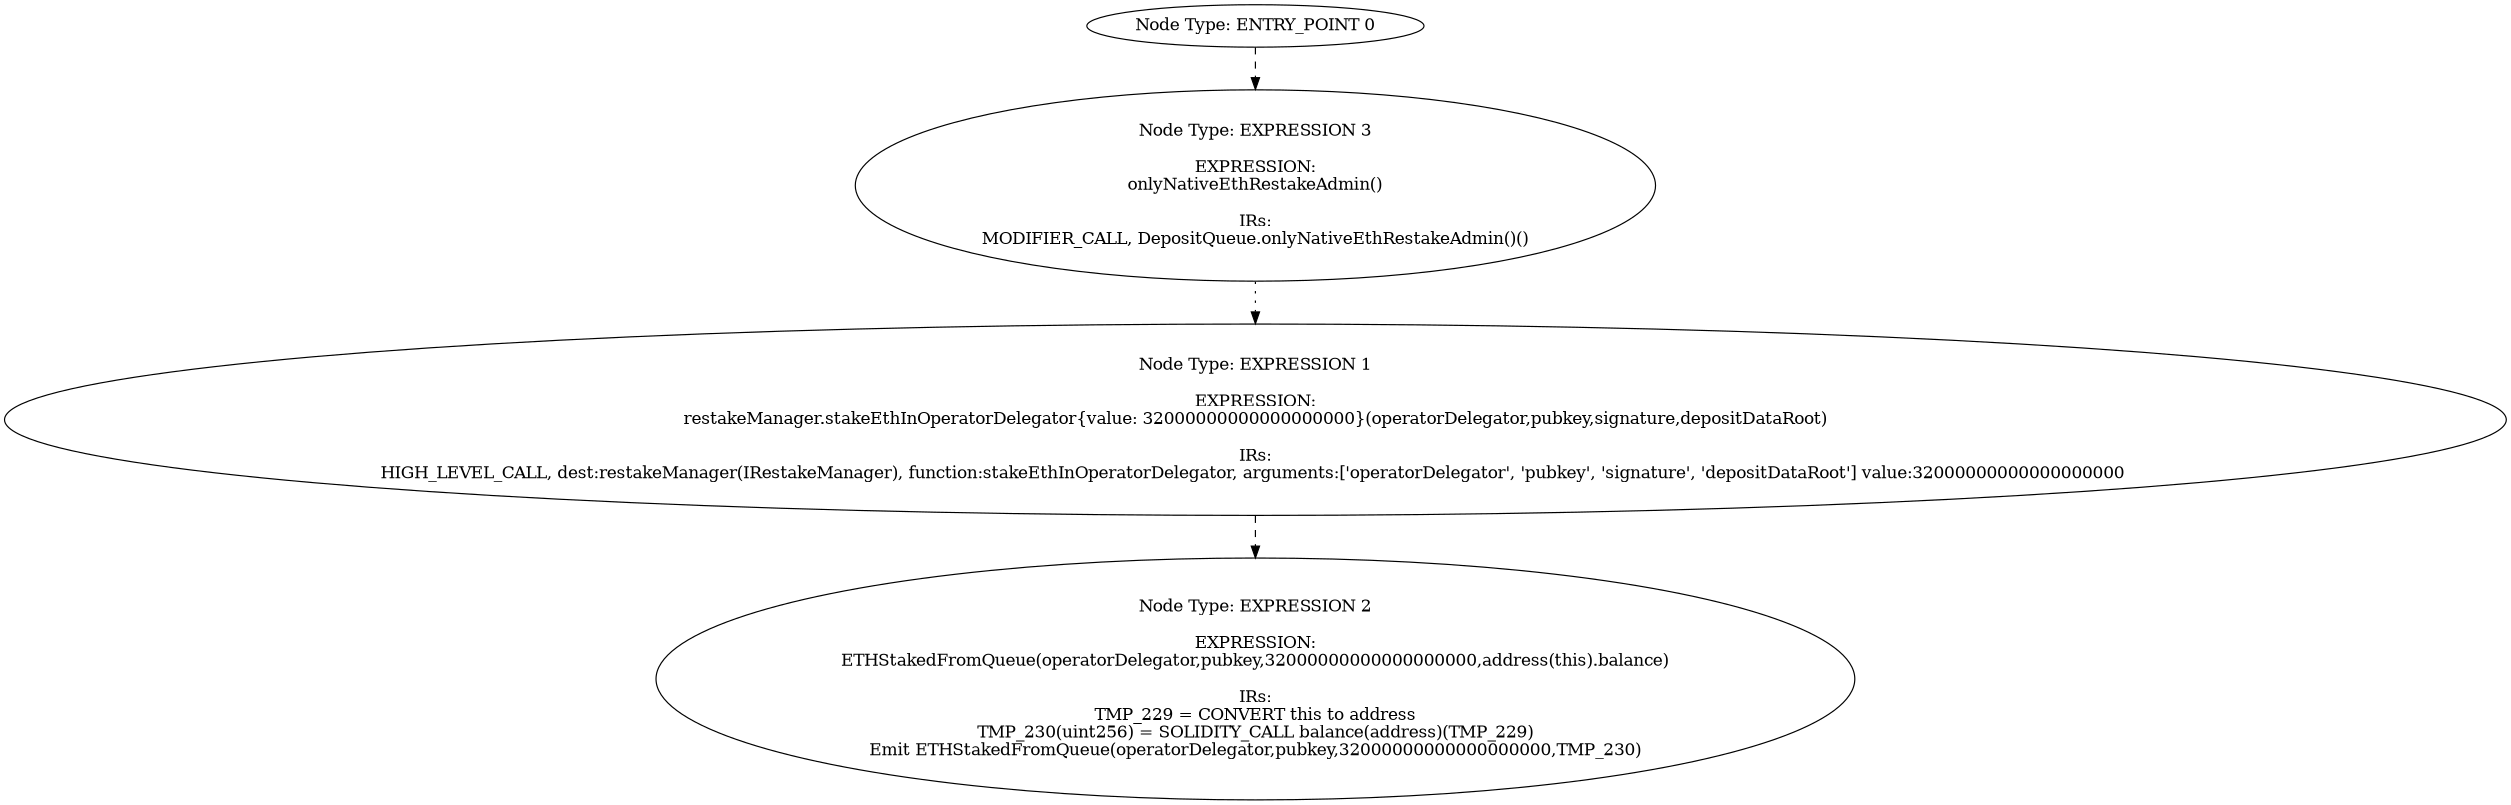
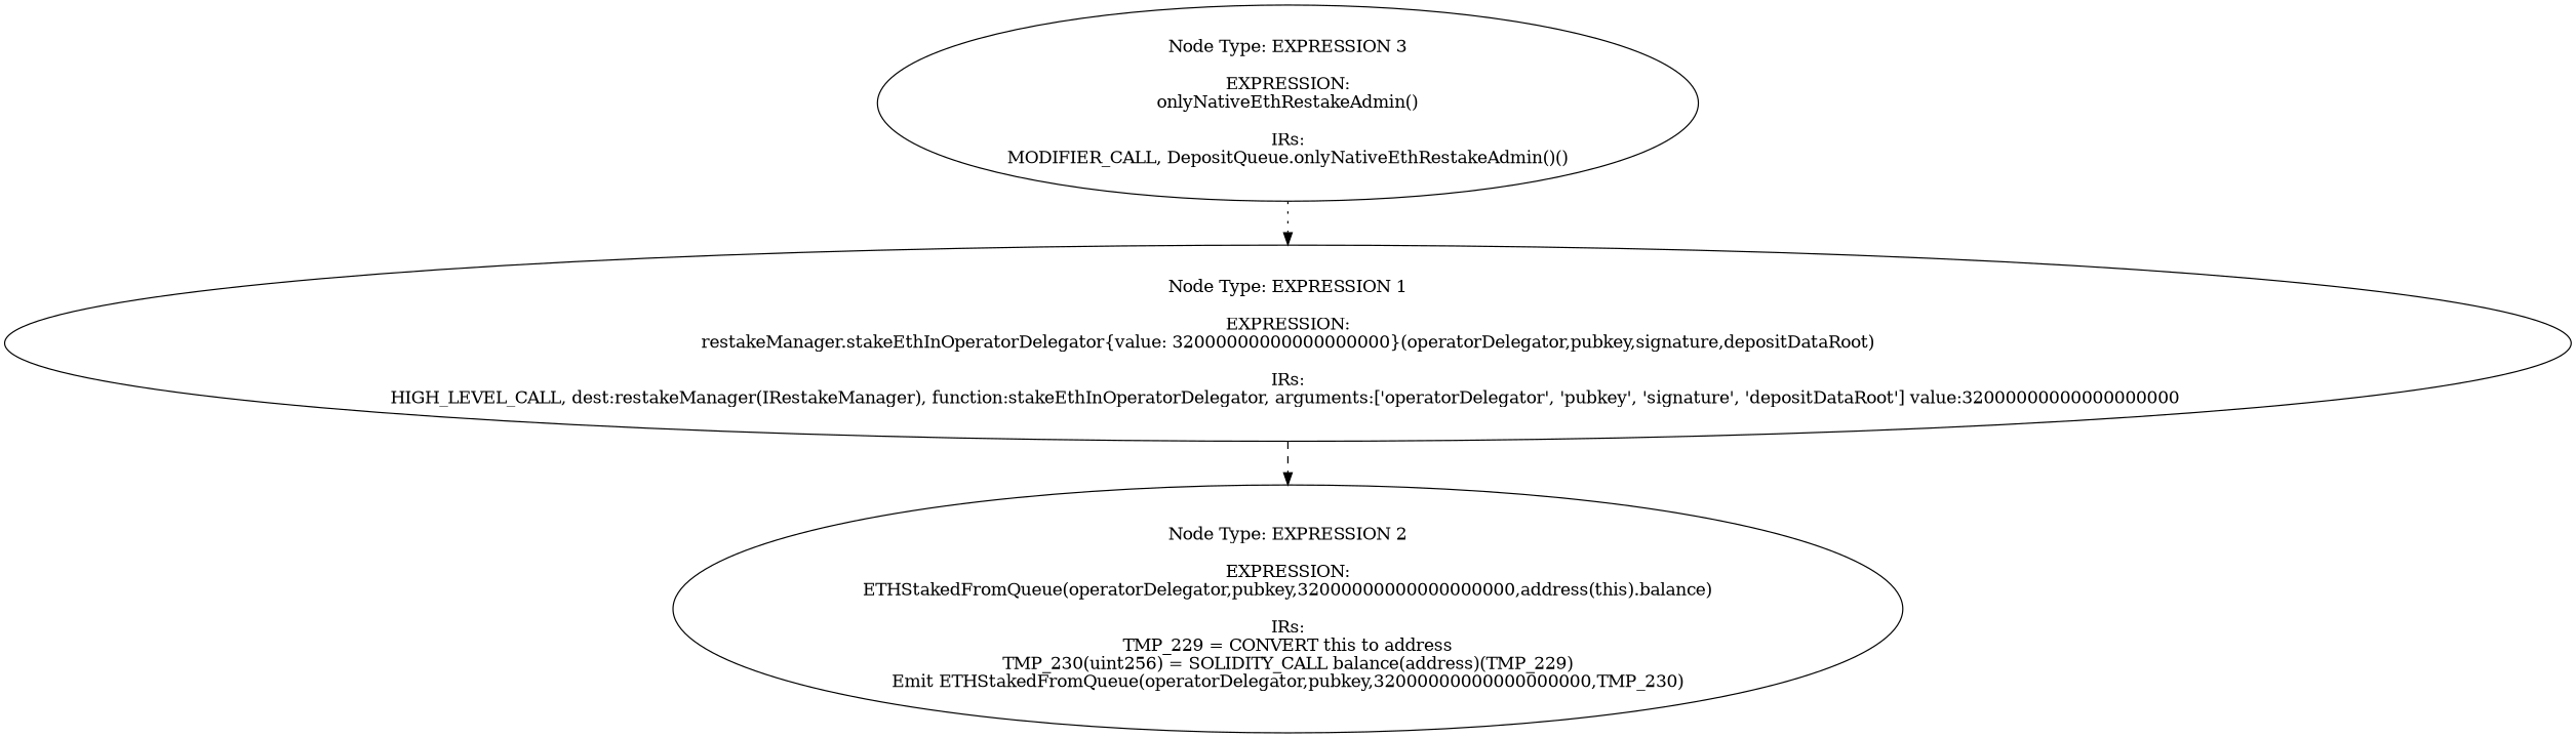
  digraph {
    edge [color=black style=dashed]
-   n1 [label="Node Type: ENTRY_POINT 0\n"]
    n2 [label="Node Type: EXPRESSION 3\n\nEXPRESSION:\nonlyNativeEthRestakeAdmin()\n\nIRs:\nMODIFIER_CALL, DepositQueue.onlyNativeEthRestakeAdmin()()"]
    n3 [label="Node Type: EXPRESSION 1\n\nEXPRESSION:\nrestakeManager.stakeEthInOperatorDelegator{value: 32000000000000000000}(operatorDelegator,pubkey,signature,depositDataRoot)\n\nIRs:\nHIGH_LEVEL_CALL, dest:restakeManager(IRestakeManager), function:stakeEthInOperatorDelegator, arguments:['operatorDelegator', 'pubkey', 'signature', 'depositDataRoot'] value:32000000000000000000 "]
    n4 [label="Node Type: EXPRESSION 2\n\nEXPRESSION:\nETHStakedFromQueue(operatorDelegator,pubkey,32000000000000000000,address(this).balance)\n\nIRs:\nTMP_229 = CONVERT this to address\nTMP_230(uint256) = SOLIDITY_CALL balance(address)(TMP_229)\nEmit ETHStakedFromQueue(operatorDelegator,pubkey,32000000000000000000,TMP_230)"]
-   n1 -> n2
    n2 -> n3 [style=dotted]
    n3 -> n4
  }
